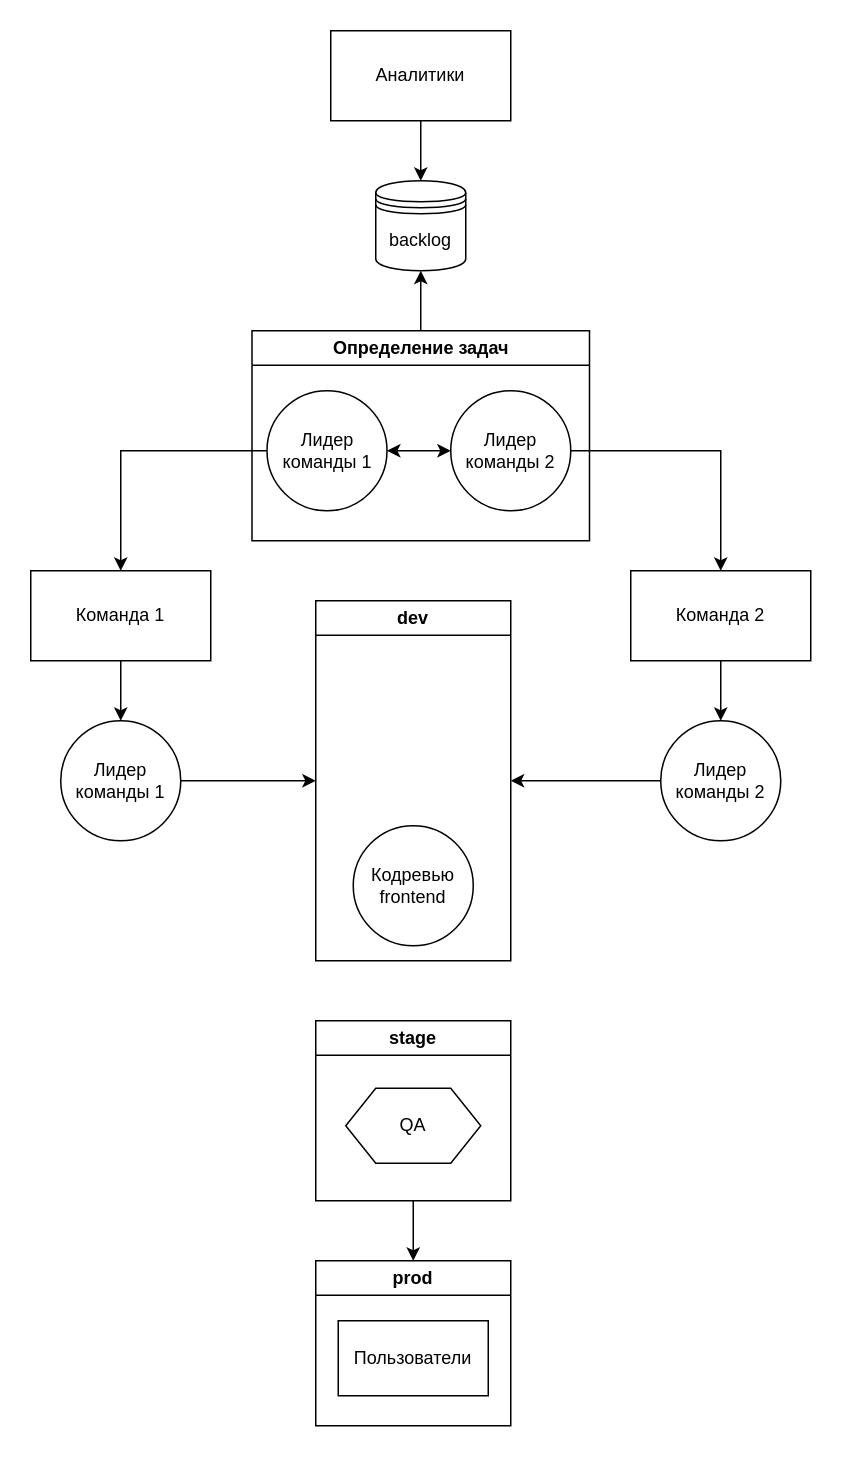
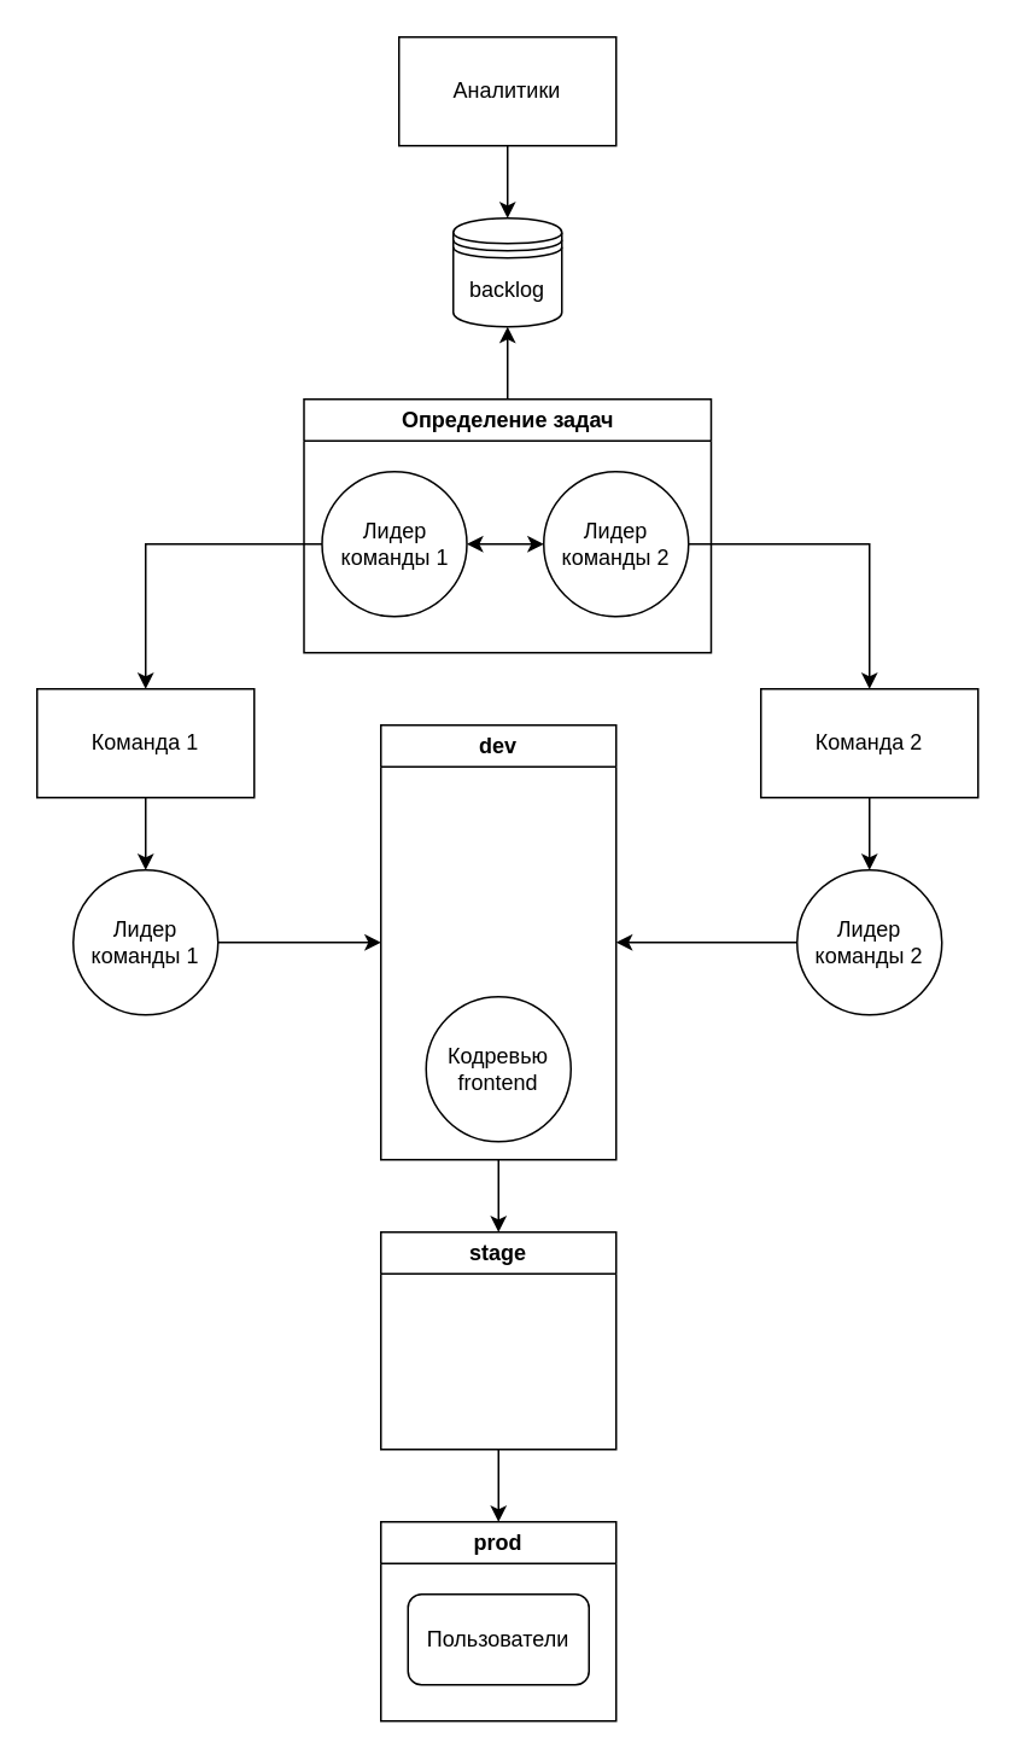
  <mxCell id="0" />
  <mxCell id="1" parent="0" />
  <mxCell id="2" value="Аналитики" style="rounded=0;whiteSpace=wrap;html=1;" vertex="1" parent="1"><mxGeometry x="220" y="20" width="120" height="60" as="geometry" /></mxCell>
  <mxCell id="3" style="edgeStyle=orthogonalEdgeStyle;rounded=0;orthogonalLoop=1;jettySize=auto;html=1;" edge="1" parent="1" source="4" target="20"><mxGeometry relative="1" as="geometry" /></mxCell>
  <mxCell id="4" value="Команда 1" style="rounded=0;whiteSpace=wrap;html=1;" vertex="1" parent="1"><mxGeometry x="20" y="380" width="120" height="60" as="geometry" /></mxCell>
  <mxCell id="5" style="edgeStyle=orthogonalEdgeStyle;rounded=0;orthogonalLoop=1;jettySize=auto;html=1;" edge="1" parent="1" source="6" target="22"><mxGeometry relative="1" as="geometry" /></mxCell>
  <mxCell id="6" value="Команда 2" style="rounded=0;whiteSpace=wrap;html=1;" vertex="1" parent="1"><mxGeometry x="420" y="380" width="120" height="60" as="geometry" /></mxCell>
  <mxCell id="7" value="backlog" style="shape=datastore;whiteSpace=wrap;html=1;" vertex="1" parent="1"><mxGeometry x="250" y="120" width="60" height="60" as="geometry" /></mxCell>
  <mxCell id="8" style="edgeStyle=orthogonalEdgeStyle;rounded=0;orthogonalLoop=1;jettySize=auto;html=1;" edge="1" parent="1" source="2" target="7"><mxGeometry relative="1" as="geometry"><mxPoint x="330" y="140" as="targetPoint" /></mxGeometry></mxCell>
  <mxCell id="9" style="edgeStyle=orthogonalEdgeStyle;rounded=0;orthogonalLoop=1;jettySize=auto;html=1;" edge="1" parent="1" source="27" target="4"><mxGeometry relative="1" as="geometry" /></mxCell>
  <mxCell id="10" style="edgeStyle=orthogonalEdgeStyle;rounded=0;orthogonalLoop=1;jettySize=auto;html=1;" edge="1" parent="1" source="25" target="6"><mxGeometry relative="1" as="geometry" /></mxCell>
+ <mxCell id="11" style="edgeStyle=orthogonalEdgeStyle;rounded=0;orthogonalLoop=1;jettySize=auto;html=1;" edge="1" parent="1" source="12" target="15"><mxGeometry relative="1" as="geometry" /></mxCell>
  <mxCell id="12" value="dev" style="swimlane;whiteSpace=wrap;html=1;" vertex="1" parent="1"><mxGeometry x="210" y="400" width="130" height="240" as="geometry" /></mxCell>
  <mxCell id="13" value="Кодревью frontend" style="ellipse;whiteSpace=wrap;html=1;aspect=fixed;" vertex="1" parent="12"><mxGeometry x="25" y="150" width="80" height="80" as="geometry" /></mxCell>
  <mxCell id="14" style="edgeStyle=orthogonalEdgeStyle;rounded=0;orthogonalLoop=1;jettySize=auto;html=1;" edge="1" parent="1" source="15" target="17"><mxGeometry relative="1" as="geometry" /></mxCell>
  <mxCell id="15" value="stage" style="swimlane;whiteSpace=wrap;html=1;" vertex="1" parent="1"><mxGeometry x="210" y="680" width="130" height="120" as="geometry" /></mxCell>
- <mxCell id="16" value="QA" style="shape=hexagon;perimeter=hexagonPerimeter2;whiteSpace=wrap;html=1;fixedSize=1;" vertex="1" parent="15"><mxGeometry x="20" y="45" width="90" height="50" as="geometry" /></mxCell>
  <mxCell id="17" value="prod" style="swimlane;whiteSpace=wrap;html=1;" vertex="1" parent="1"><mxGeometry x="210" y="840" width="130" height="110" as="geometry" /></mxCell>
- <mxCell id="18" value="Пользователи" style="rounded=0;whiteSpace=wrap;html=1;" vertex="1" parent="17"><mxGeometry x="15" y="40" width="100" height="50" as="geometry" /></mxCell>
+ <mxCell id="18" value="Пользователи" style="whiteSpace=wrap;html=1;rounded=1;" vertex="1" parent="17"><mxGeometry x="15" y="40" width="100" height="50" as="geometry" /></mxCell>
  <mxCell id="19" style="edgeStyle=orthogonalEdgeStyle;rounded=0;orthogonalLoop=1;jettySize=auto;html=1;" edge="1" parent="1" source="20" target="12"><mxGeometry relative="1" as="geometry" /></mxCell>
  <mxCell id="20" value="Лидер команды 1" style="ellipse;whiteSpace=wrap;html=1;aspect=fixed;" vertex="1" parent="1"><mxGeometry x="40" y="480" width="80" height="80" as="geometry" /></mxCell>
  <mxCell id="21" style="edgeStyle=orthogonalEdgeStyle;rounded=0;orthogonalLoop=1;jettySize=auto;html=1;" edge="1" parent="1" source="22" target="12"><mxGeometry relative="1" as="geometry" /></mxCell>
  <mxCell id="22" value="Лидер команды 2" style="ellipse;whiteSpace=wrap;html=1;aspect=fixed;" vertex="1" parent="1"><mxGeometry x="440" y="480" width="80" height="80" as="geometry" /></mxCell>
  <mxCell id="23" style="edgeStyle=orthogonalEdgeStyle;rounded=0;orthogonalLoop=1;jettySize=auto;html=1;" edge="1" parent="1" source="24" target="7"><mxGeometry relative="1" as="geometry" /></mxCell>
  <mxCell id="24" value="Определение задач" style="swimlane;whiteSpace=wrap;html=1;" vertex="1" parent="1"><mxGeometry x="167.5" y="220" width="225" height="140" as="geometry" /></mxCell>
  <mxCell id="25" value="Лидер команды 2" style="ellipse;whiteSpace=wrap;html=1;aspect=fixed;" vertex="1" parent="24"><mxGeometry x="132.5" y="40" width="80" height="80" as="geometry" /></mxCell>
  <mxCell id="26" style="edgeStyle=orthogonalEdgeStyle;rounded=0;orthogonalLoop=1;jettySize=auto;html=1;startArrow=classic;startFill=1;" edge="1" parent="24" source="27" target="25"><mxGeometry relative="1" as="geometry" /></mxCell>
  <mxCell id="27" value="Лидер команды 1" style="ellipse;whiteSpace=wrap;html=1;aspect=fixed;" vertex="1" parent="24"><mxGeometry x="10" y="40" width="80" height="80" as="geometry" /></mxCell>
